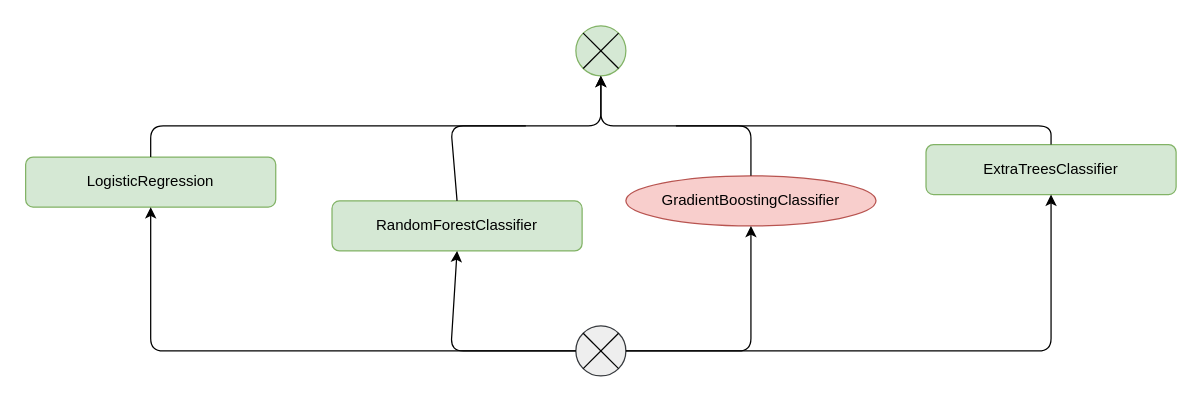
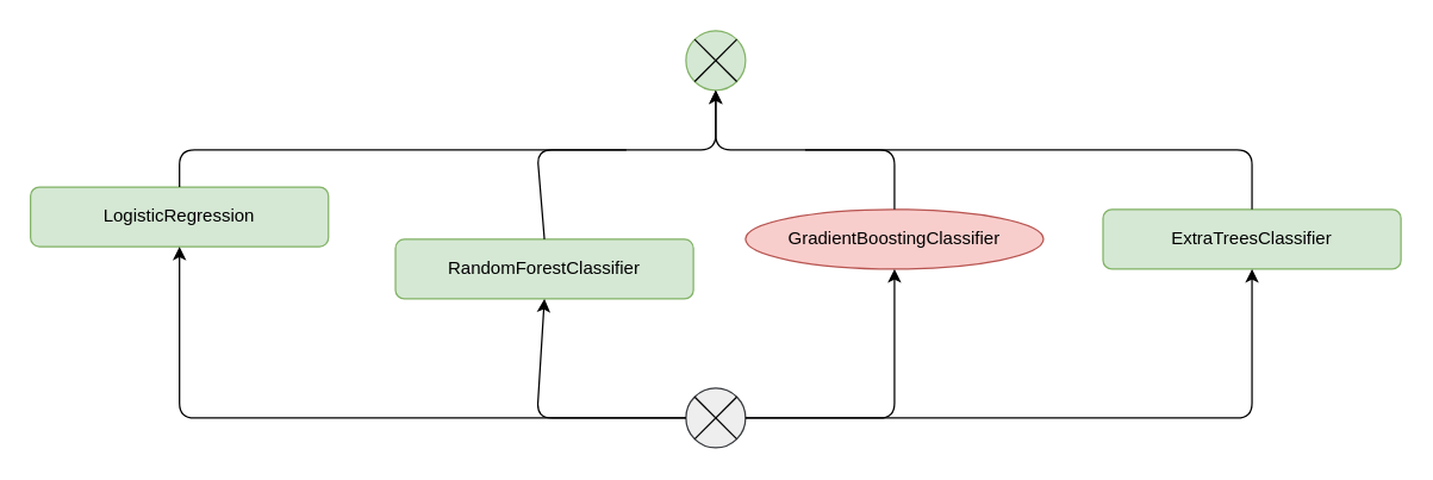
  <mxCell id="0" />
  <mxCell id="1" parent="0" />
  <mxCell id="2" value="LogisticRegression" style="rounded=1;whiteSpace=wrap;html=1;fillColor=#d5e8d4;strokeColor=#82b366;" vertex="1" parent="1"><mxGeometry x="20" y="125" width="200" height="40" as="geometry" /></mxCell>
  <mxCell id="3" value="RandomForestClassifier" style="rounded=1;whiteSpace=wrap;html=1;fillColor=#d5e8d4;strokeColor=#82b366;" vertex="1" parent="1"><mxGeometry x="265" y="160" width="200" height="40" as="geometry" /></mxCell>
  <mxCell id="4" value="GradientBoostingClassifier" style="ellipse;whiteSpace=wrap;html=1;fillColor=#f8cecc;strokeColor=#b85450;" vertex="1" parent="1"><mxGeometry x="500" y="140" width="200" height="40" as="geometry" /></mxCell>
- <mxCell id="5" value="ExtraTreesClassifier" style="rounded=1;whiteSpace=wrap;html=1;fillColor=#d5e8d4;strokeColor=#82b366;" vertex="1" parent="1"><mxGeometry x="740" y="115" width="200" height="40" as="geometry" /></mxCell>
+ <mxCell id="5" value="ExtraTreesClassifier" style="rounded=1;whiteSpace=wrap;html=1;fillColor=#d5e8d4;strokeColor=#82b366;" vertex="1" parent="1"><mxGeometry x="740" y="140" width="200" height="40" as="geometry" /></mxCell>
  <mxCell id="6" value="" style="ellipse;whiteSpace=wrap;html=1;aspect=fixed;fillColor=#eeeeee;strokeColor=#36393d;" vertex="1" parent="1"><mxGeometry x="460" y="260" width="40" height="40" as="geometry" /></mxCell>
  <mxCell id="7" value="" style="endArrow=none;html=1;entryX=1;entryY=1;entryDx=0;entryDy=0;exitX=0;exitY=0;exitDx=0;exitDy=0;" edge="1" parent="1" source="6" target="6"><mxGeometry width="50" height="50" relative="1" as="geometry"><mxPoint x="470" y="270" as="sourcePoint" /><mxPoint x="420" y="100" as="targetPoint" /></mxGeometry></mxCell>
  <mxCell id="8" value="" style="endArrow=none;html=1;entryX=1;entryY=0;entryDx=0;entryDy=0;exitX=0;exitY=1;exitDx=0;exitDy=0;" edge="1" parent="1" source="6" target="6"><mxGeometry width="50" height="50" relative="1" as="geometry"><mxPoint x="370" y="150" as="sourcePoint" /><mxPoint x="420" y="100" as="targetPoint" /></mxGeometry></mxCell>
  <mxCell id="9" value="" style="endArrow=classic;html=1;exitX=0;exitY=0.5;exitDx=0;exitDy=0;entryX=0.5;entryY=1;entryDx=0;entryDy=0;" edge="1" parent="1" source="6" target="3"><mxGeometry width="50" height="50" relative="1" as="geometry"><mxPoint x="440" y="280" as="sourcePoint" /><mxPoint x="490" y="230" as="targetPoint" /><Array as="points"><mxPoint x="360" y="280" /></Array></mxGeometry></mxCell>
  <mxCell id="10" value="" style="endArrow=classic;html=1;entryX=0.5;entryY=1;entryDx=0;entryDy=0;" edge="1" parent="1" target="2"><mxGeometry width="50" height="50" relative="1" as="geometry"><mxPoint x="460" y="280" as="sourcePoint" /><mxPoint x="420" y="100" as="targetPoint" /><Array as="points"><mxPoint x="120" y="280" /></Array></mxGeometry></mxCell>
  <mxCell id="11" value="" style="endArrow=classic;html=1;exitX=1;exitY=0.5;exitDx=0;exitDy=0;entryX=0.5;entryY=1;entryDx=0;entryDy=0;" edge="1" parent="1" source="6" target="4"><mxGeometry width="50" height="50" relative="1" as="geometry"><mxPoint x="640" y="150" as="sourcePoint" /><mxPoint x="610" y="180" as="targetPoint" /><Array as="points"><mxPoint x="600" y="280" /></Array></mxGeometry></mxCell>
  <mxCell id="12" value="" style="endArrow=classic;html=1;entryX=0.5;entryY=1;entryDx=0;entryDy=0;" edge="1" parent="1" target="5"><mxGeometry width="50" height="50" relative="1" as="geometry"><mxPoint x="500" y="280" as="sourcePoint" /><mxPoint x="690" y="100" as="targetPoint" /><Array as="points"><mxPoint x="840" y="280" /></Array></mxGeometry></mxCell>
  <mxCell id="13" value="" style="ellipse;whiteSpace=wrap;html=1;aspect=fixed;fillColor=#d5e8d4;strokeColor=#82b366;" vertex="1" parent="1"><mxGeometry x="460" y="20" width="40" height="40" as="geometry" /></mxCell>
  <mxCell id="14" value="" style="endArrow=none;html=1;entryX=1;entryY=1;entryDx=0;entryDy=0;exitX=0;exitY=0;exitDx=0;exitDy=0;" edge="1" parent="1" source="13" target="13"><mxGeometry width="50" height="50" relative="1" as="geometry"><mxPoint x="480" y="280" as="sourcePoint" /><mxPoint x="430" y="110" as="targetPoint" /></mxGeometry></mxCell>
  <mxCell id="15" value="" style="endArrow=none;html=1;entryX=1;entryY=0;entryDx=0;entryDy=0;exitX=0;exitY=1;exitDx=0;exitDy=0;" edge="1" parent="1" source="13" target="13"><mxGeometry width="50" height="50" relative="1" as="geometry"><mxPoint x="380" y="160" as="sourcePoint" /><mxPoint x="430" y="110" as="targetPoint" /></mxGeometry></mxCell>
  <mxCell id="16" value="" style="endArrow=classic;html=1;exitX=0.5;exitY=0;exitDx=0;exitDy=0;entryX=0.5;entryY=1;entryDx=0;entryDy=0;" edge="1" parent="1" source="3" target="13"><mxGeometry width="50" height="50" relative="1" as="geometry"><mxPoint x="460" y="150" as="sourcePoint" /><mxPoint x="510" y="100" as="targetPoint" /><Array as="points"><mxPoint x="360" y="100" /><mxPoint x="480" y="100" /></Array></mxGeometry></mxCell>
  <mxCell id="17" value="" style="endArrow=none;html=1;exitX=0.5;exitY=0;exitDx=0;exitDy=0;" edge="1" parent="1" source="2"><mxGeometry width="50" height="50" relative="1" as="geometry"><mxPoint x="460" y="150" as="sourcePoint" /><mxPoint x="420" y="100" as="targetPoint" /><Array as="points"><mxPoint x="120" y="100" /></Array></mxGeometry></mxCell>
  <mxCell id="18" value="" style="endArrow=classic;html=1;exitX=0.5;exitY=0;exitDx=0;exitDy=0;" edge="1" parent="1" source="4"><mxGeometry width="50" height="50" relative="1" as="geometry"><mxPoint x="460" y="150" as="sourcePoint" /><mxPoint x="480" y="60" as="targetPoint" /><Array as="points"><mxPoint x="600" y="100" /><mxPoint x="480" y="100" /></Array></mxGeometry></mxCell>
  <mxCell id="19" value="" style="endArrow=none;html=1;exitX=0.5;exitY=0;exitDx=0;exitDy=0;" edge="1" parent="1" source="5"><mxGeometry width="50" height="50" relative="1" as="geometry"><mxPoint x="840" y="100" as="sourcePoint" /><mxPoint x="540" y="100" as="targetPoint" /><Array as="points"><mxPoint x="840" y="100" /></Array></mxGeometry></mxCell>
